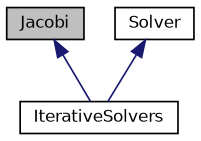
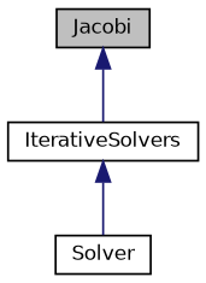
  digraph {
    node [color=black fillcolor=white fontname=Helvetica fontsize=10 shape=record style=filled]
    edge [color=midnightblue dir=back fontname=Helvetica fontsize=10 labelfontname=Helvetica labelfontsize=10 style=solid]
    n1 [fillcolor=grey75 fontcolor=black height=0.2 label=Jacobi width=0.4]
    n2 [height=0.2 label=IterativeSolvers width=0.4]
    n3 [height=0.2 label=Solver width=0.4]
    n1 -> n2
-   n3 -> n2
+   n2 -> n3
  }
